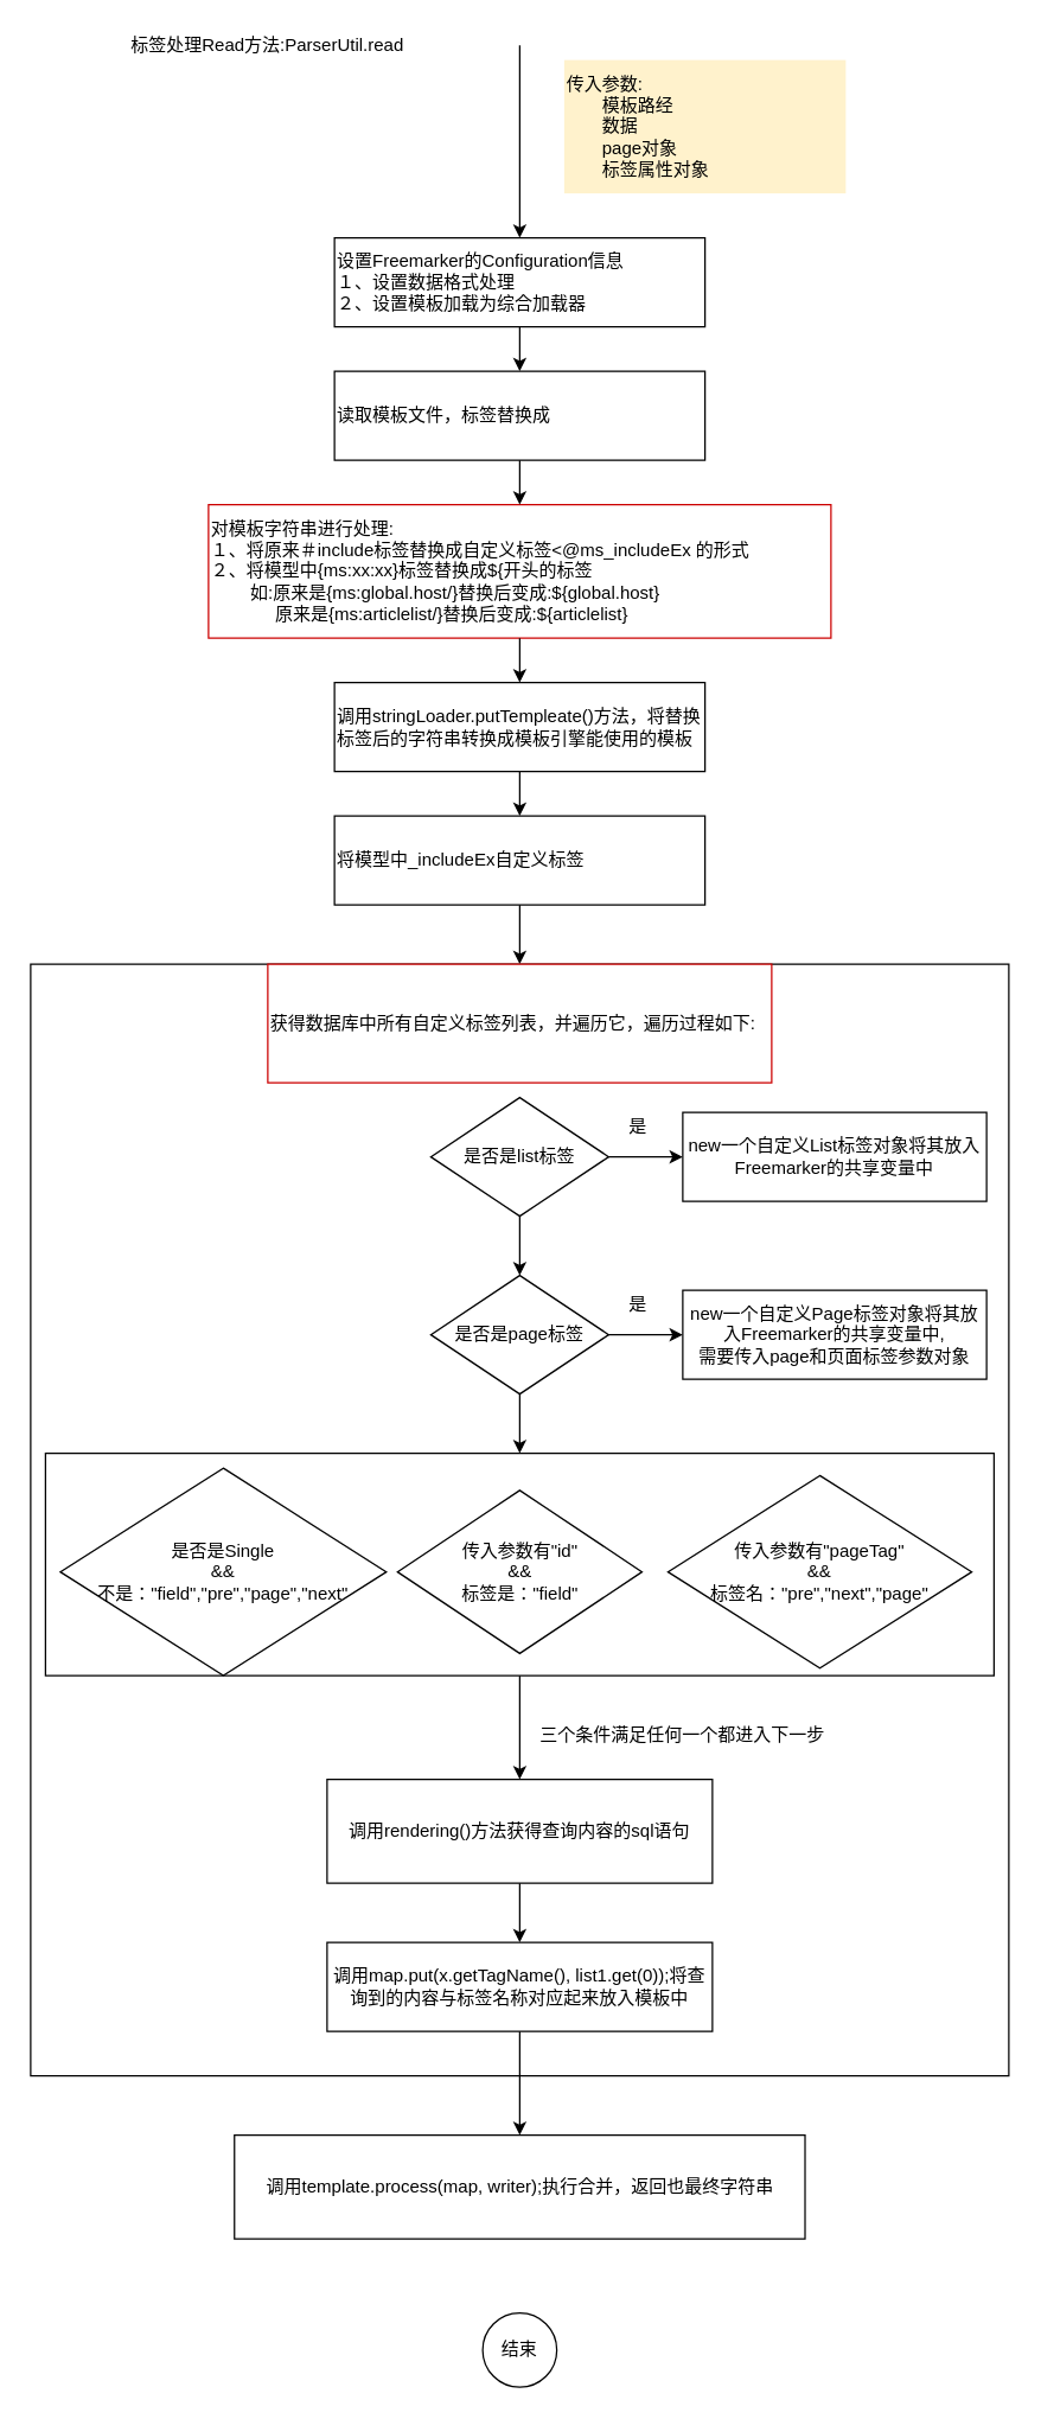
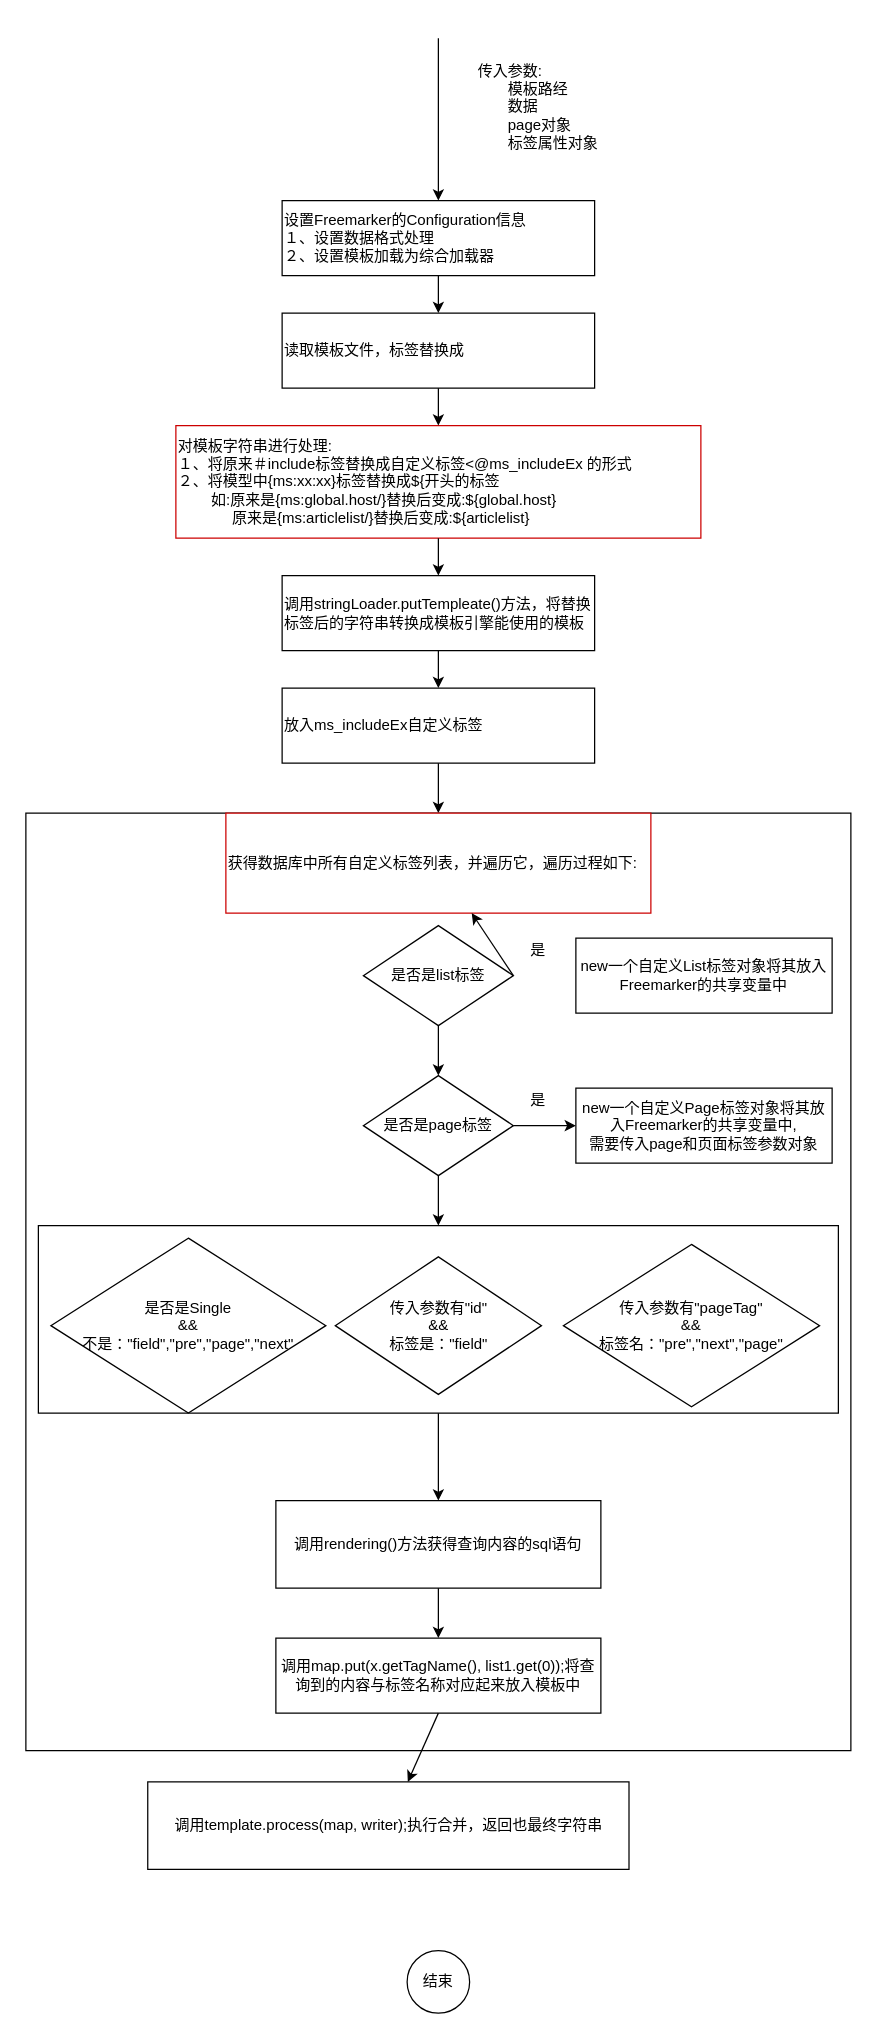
  <mxCell id="0" />
  <mxCell id="1" parent="0" />
- <mxCell id="2" value="传入参数:&lt;br&gt;　　模板路经&lt;br&gt;　　数据&lt;br&gt;　　page对象&lt;br&gt;　　标签属性对象" style="rounded=0;whiteSpace=wrap;html=1;align=left;strokeColor=none;fillColor=#fff2cc;" vertex="1" parent="1"><mxGeometry x="380" y="40" width="190" height="90" as="geometry" /></mxCell>
- <mxCell id="3" value="标签处理Read方法:ParserUtil.read" style="text;html=1;strokeColor=none;fillColor=none;align=center;verticalAlign=middle;whiteSpace=wrap;rounded=0;" vertex="1" parent="1"><mxGeometry x="70" y="20" width="220" height="20" as="geometry" /></mxCell>
+ <mxCell id="2" value="传入参数:&lt;br&gt;　　模板路经&lt;br&gt;　　数据&lt;br&gt;　　page对象&lt;br&gt;　　标签属性对象" style="rounded=0;whiteSpace=wrap;html=1;align=left;strokeColor=none;" vertex="1" parent="1"><mxGeometry x="380" y="40" width="190" height="90" as="geometry" /></mxCell>
  <mxCell id="4" value="" style="endArrow=classic;html=1;entryX=0.5;entryY=0;entryDx=0;entryDy=0;" edge="1" parent="1" target="5"><mxGeometry width="50" height="50" relative="1" as="geometry"><mxPoint x="350" y="30" as="sourcePoint" /><mxPoint x="350" y="140" as="targetPoint" /></mxGeometry></mxCell>
  <mxCell id="5" value="设置Freemarker的Configuration信息&lt;br&gt;１、设置数据格式处理&lt;br&gt;２、设置模板加载为综合加载器" style="rounded=0;whiteSpace=wrap;html=1;align=left;" vertex="1" parent="1"><mxGeometry x="225" y="160" width="250" height="60" as="geometry" /></mxCell>
  <mxCell id="6" value="读取模板文件，标签替换成" style="rounded=0;whiteSpace=wrap;html=1;align=left;" vertex="1" parent="1"><mxGeometry x="225" y="250" width="250" height="60" as="geometry" /></mxCell>
  <mxCell id="7" value="对模板字符串进行处理:&lt;br&gt;１、将原来＃include标签替换成自定义标签&amp;lt;@ms_includeEx 的形式&lt;br&gt;２、&lt;span&gt;将模型中{ms:xx:xx}标签替换成${开头的标签　&lt;/span&gt;&lt;div&gt;&amp;nbsp; &amp;nbsp; &amp;nbsp; &amp;nbsp; 如:原来是{ms:global.host/}替换后变成:${global.host}&lt;/div&gt;&lt;div&gt;&lt;span&gt;&amp;nbsp; &amp;nbsp; &amp;nbsp; &amp;nbsp; &amp;nbsp; &amp;nbsp; &amp;nbsp;原来是{ms:articlelist/}替换后变成:${articlelist}&lt;/span&gt;&lt;/div&gt;" style="rounded=0;whiteSpace=wrap;html=1;align=left;strokeColor=#CC0000;" vertex="1" parent="1"><mxGeometry x="140" y="340" width="420" height="90" as="geometry" /></mxCell>
  <mxCell id="8" value="调用stringLoader.putTempleate()方法，将替换标签后的字符串转换成模板引擎能使用的模板" style="rounded=0;whiteSpace=wrap;html=1;align=left;" vertex="1" parent="1"><mxGeometry x="225" y="460" width="250" height="60" as="geometry" /></mxCell>
- <mxCell id="9" value="将模型中_includeEx自定义标签" style="rounded=0;whiteSpace=wrap;html=1;align=left;" vertex="1" parent="1"><mxGeometry x="225" y="550" width="250" height="60" as="geometry" /></mxCell>
+ <mxCell id="9" value="放入ms_includeEx自定义标签" style="rounded=0;whiteSpace=wrap;html=1;align=left;" vertex="1" parent="1"><mxGeometry x="225" y="550" width="250" height="60" as="geometry" /></mxCell>
  <mxCell id="10" value="" style="rounded=0;whiteSpace=wrap;html=1;align=left;" vertex="1" parent="1"><mxGeometry x="20" y="650" width="660" height="750" as="geometry" /></mxCell>
  <mxCell id="11" value="" style="endArrow=classic;html=1;exitX=0.5;exitY=1;exitDx=0;exitDy=0;" edge="1" parent="1" source="5" target="6"><mxGeometry width="50" height="50" relative="1" as="geometry"><mxPoint x="480" y="300" as="sourcePoint" /><mxPoint x="530" y="250" as="targetPoint" /></mxGeometry></mxCell>
  <mxCell id="12" value="" style="endArrow=classic;html=1;exitX=0.5;exitY=1;exitDx=0;exitDy=0;entryX=0.5;entryY=0;entryDx=0;entryDy=0;" edge="1" parent="1" source="6" target="7"><mxGeometry width="50" height="50" relative="1" as="geometry"><mxPoint x="350" y="380" as="sourcePoint" /><mxPoint x="400" y="330" as="targetPoint" /></mxGeometry></mxCell>
  <mxCell id="13" value="" style="endArrow=classic;html=1;exitX=0.5;exitY=1;exitDx=0;exitDy=0;" edge="1" parent="1" source="7" target="8"><mxGeometry width="50" height="50" relative="1" as="geometry"><mxPoint x="480" y="570" as="sourcePoint" /><mxPoint x="530" y="520" as="targetPoint" /></mxGeometry></mxCell>
  <mxCell id="14" value="" style="endArrow=classic;html=1;exitX=0.5;exitY=1;exitDx=0;exitDy=0;" edge="1" parent="1" source="8" target="9"><mxGeometry width="50" height="50" relative="1" as="geometry"><mxPoint x="480" y="680" as="sourcePoint" /><mxPoint x="530" y="630" as="targetPoint" /></mxGeometry></mxCell>
  <mxCell id="15" value="" style="endArrow=classic;html=1;exitX=0.5;exitY=1;exitDx=0;exitDy=0;" edge="1" parent="1" source="9" target="10"><mxGeometry width="50" height="50" relative="1" as="geometry"><mxPoint x="480" y="680" as="sourcePoint" /><mxPoint x="530" y="630" as="targetPoint" /></mxGeometry></mxCell>
  <mxCell id="16" value="&lt;span&gt;获得数据库中所有自定义标签列表，并遍历它，遍历过程如下:&lt;/span&gt;" style="rounded=0;whiteSpace=wrap;html=1;strokeColor=#CC0000;align=left;" vertex="1" parent="1"><mxGeometry x="180" y="650" width="340" height="80" as="geometry" /></mxCell>
  <mxCell id="17" style="edgeStyle=orthogonalEdgeStyle;rounded=0;orthogonalLoop=1;jettySize=auto;html=1;exitX=0.5;exitY=1;exitDx=0;exitDy=0;" edge="1" parent="1" source="18" target="21"><mxGeometry relative="1" as="geometry" /></mxCell>
  <mxCell id="18" value="是否是list标签" style="rhombus;whiteSpace=wrap;html=1;align=center;" vertex="1" parent="1"><mxGeometry x="290" y="740" width="120" height="80" as="geometry" /></mxCell>
  <mxCell id="19" value="&lt;span style=&quot;text-align: left&quot;&gt;new一个自定义List标签对象将其放入Freemarker的共享变量中&lt;/span&gt;" style="rounded=0;whiteSpace=wrap;html=1;align=center;" vertex="1" parent="1"><mxGeometry x="460" y="750" width="205" height="60" as="geometry" /></mxCell>
- <mxCell id="20" value="" style="endArrow=classic;html=1;exitX=1;exitY=0.5;exitDx=0;exitDy=0;" edge="1" parent="1" source="18" target="19"><mxGeometry width="50" height="50" relative="1" as="geometry"><mxPoint x="400" y="830" as="sourcePoint" /><mxPoint x="450" y="780" as="targetPoint" /></mxGeometry></mxCell>
+ <mxCell id="20" value="" style="endArrow=classic;html=1;exitX=1;exitY=0.5;exitDx=0;exitDy=0;" edge="1" parent="1" source="18" target="16"><mxGeometry width="50" height="50" relative="1" as="geometry"><mxPoint x="400" y="830" as="sourcePoint" /><mxPoint x="450" y="780" as="targetPoint" /></mxGeometry></mxCell>
  <mxCell id="21" value="是否是page标签" style="rhombus;whiteSpace=wrap;html=1;align=center;" vertex="1" parent="1"><mxGeometry x="290" y="860" width="120" height="80" as="geometry" /></mxCell>
  <mxCell id="22" value="&lt;span style=&quot;text-align: left&quot;&gt;new一个自定义Page标签对象将其放入Freemarker的共享变量中,&lt;br&gt;需要传入page和页面标签参数对象&lt;br&gt;&lt;/span&gt;" style="rounded=0;whiteSpace=wrap;html=1;align=center;" vertex="1" parent="1"><mxGeometry x="460" y="870" width="205" height="60" as="geometry" /></mxCell>
  <mxCell id="23" value="" style="endArrow=classic;html=1;entryX=0;entryY=0.5;entryDx=0;entryDy=0;" edge="1" parent="1" source="21" target="22"><mxGeometry width="50" height="50" relative="1" as="geometry"><mxPoint x="400" y="950" as="sourcePoint" /><mxPoint x="450" y="900" as="targetPoint" /></mxGeometry></mxCell>
  <mxCell id="24" value="是" style="text;html=1;strokeColor=none;fillColor=none;align=center;verticalAlign=middle;whiteSpace=wrap;rounded=0;" vertex="1" parent="1"><mxGeometry x="410" y="870" width="40" height="20" as="geometry" /></mxCell>
  <mxCell id="25" value="是" style="text;html=1;strokeColor=none;fillColor=none;align=center;verticalAlign=middle;whiteSpace=wrap;rounded=0;" vertex="1" parent="1"><mxGeometry x="410" y="750" width="40" height="20" as="geometry" /></mxCell>
  <mxCell id="26" value="" style="endArrow=classic;html=1;exitX=0.5;exitY=1;exitDx=0;exitDy=0;entryX=0.5;entryY=0;entryDx=0;entryDy=0;" edge="1" parent="1" source="21" target="28"><mxGeometry width="50" height="50" relative="1" as="geometry"><mxPoint x="360" y="1180" as="sourcePoint" /><mxPoint x="410" y="1130" as="targetPoint" /></mxGeometry></mxCell>
  <mxCell id="27" value="" style="group" vertex="1" connectable="0" parent="1"><mxGeometry x="30" y="980" width="640" height="150" as="geometry" /></mxCell>
  <mxCell id="28" value="" style="rounded=0;whiteSpace=wrap;html=1;strokeColor=#000000;align=center;" vertex="1" parent="27"><mxGeometry width="640" height="150" as="geometry" /></mxCell>
  <mxCell id="29" value="是否是Single&lt;br&gt;&amp;amp;&amp;amp;&lt;br&gt;不是：&quot;field&quot;,&quot;pre&quot;,&quot;page&quot;,&quot;next&quot;" style="rhombus;whiteSpace=wrap;html=1;strokeColor=#000000;align=center;" vertex="1" parent="27"><mxGeometry x="10" y="10" width="220" height="140" as="geometry" /></mxCell>
  <mxCell id="30" value="传入参数有&quot;id&quot;&lt;br&gt;&amp;amp;&amp;amp;&lt;br&gt;标签是：&quot;field&quot;" style="rhombus;whiteSpace=wrap;html=1;strokeColor=#000000;align=center;" vertex="1" parent="27"><mxGeometry x="237.5" y="25" width="165" height="110" as="geometry" /></mxCell>
  <mxCell id="31" value="传入参数有&quot;pageTag&quot;&lt;br&gt;&amp;amp;&amp;amp;&lt;br&gt;标签名：&quot;pre&quot;,&quot;next&quot;,&quot;page&quot;" style="rhombus;whiteSpace=wrap;html=1;strokeColor=#000000;align=center;" vertex="1" parent="27"><mxGeometry x="420" y="15" width="205" height="130" as="geometry" /></mxCell>
  <mxCell id="32" value="调用rendering()方法获得查询内容的sql语句" style="rounded=0;whiteSpace=wrap;html=1;strokeColor=#000000;align=center;" vertex="1" parent="1"><mxGeometry x="220" y="1200" width="260" height="70" as="geometry" /></mxCell>
  <mxCell id="33" value="" style="endArrow=classic;html=1;exitX=0.5;exitY=1;exitDx=0;exitDy=0;" edge="1" parent="1" source="28" target="32"><mxGeometry width="50" height="50" relative="1" as="geometry"><mxPoint x="360" y="1160" as="sourcePoint" /><mxPoint x="410" y="1110" as="targetPoint" /></mxGeometry></mxCell>
- <mxCell id="34" value="三个条件满足任何一个都进入下一步" style="text;html=1;strokeColor=none;fillColor=none;align=center;verticalAlign=middle;whiteSpace=wrap;rounded=0;" vertex="1" parent="1"><mxGeometry x="350" y="1160" width="220" height="20" as="geometry" /></mxCell>
  <mxCell id="35" value="调用map.put(x.getTagName(), list1.get(0));将查询到的内容与标签名称对应起来放入模板中" style="rounded=0;whiteSpace=wrap;html=1;strokeColor=#000000;align=center;" vertex="1" parent="1"><mxGeometry x="220" y="1310" width="260" height="60" as="geometry" /></mxCell>
  <mxCell id="36" value="" style="endArrow=classic;html=1;" edge="1" parent="1" source="32" target="35"><mxGeometry width="50" height="50" relative="1" as="geometry"><mxPoint x="350" y="1310" as="sourcePoint" /><mxPoint x="400" y="1260" as="targetPoint" /></mxGeometry></mxCell>
  <mxCell id="37" value="结束" style="ellipse;whiteSpace=wrap;html=1;aspect=fixed;strokeColor=#000000;align=center;" vertex="1" parent="1"><mxGeometry x="325" y="1560" width="50" height="50" as="geometry" /></mxCell>
- <mxCell id="38" value="调用template.process(map, writer);执行合并，返回也最终字符串" style="rounded=0;whiteSpace=wrap;html=1;strokeColor=#000000;align=center;" vertex="1" parent="1"><mxGeometry x="157.5" y="1440" width="385" height="70" as="geometry" /></mxCell>
+ <mxCell id="38" value="调用template.process(map, writer);执行合并，返回也最终字符串" style="rounded=0;whiteSpace=wrap;html=1;strokeColor=#000000;align=center;" vertex="1" parent="1"><mxGeometry x="117.5" y="1425" width="385" height="70" as="geometry" /></mxCell>
  <mxCell id="39" value="" style="endArrow=classic;html=1;exitX=0.5;exitY=1;exitDx=0;exitDy=0;" edge="1" parent="1" source="35" target="38"><mxGeometry width="50" height="50" relative="1" as="geometry"><mxPoint x="360" y="1360" as="sourcePoint" /><mxPoint x="410" y="1310" as="targetPoint" /></mxGeometry></mxCell>
